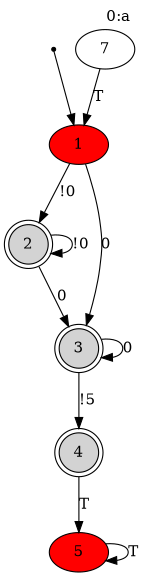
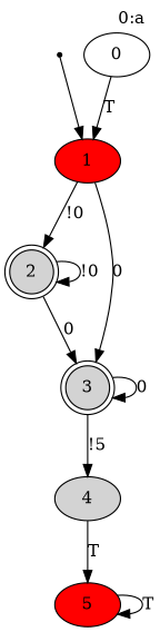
  digraph {
    label="0:a\n"
    labeljust=r
    labelloc=t
    node [fillcolor=lightgrey style=filled]
    init [shape=point fillcolor="" style=""]
    1 [fillcolor=red]
    2 [shape=doublecircle]
    3 [shape=doublecircle]
-   0 [label=7 fillcolor="" style=""]
-   4 [shape=doublecircle]
+   0 [fillcolor="" style=""]
+   4 [shape=ellipse]
    5 [fillcolor=red]
    init -> 1
    1 -> 2 [label="!0"]
    1 -> 3 [label=0]
    2 -> 2 [label="!0"]
    2 -> 3 [label=0]
    3 -> 3 [label=0]
    3 -> 4 [label="!5"]
    0 -> 1 [label=T]
    4 -> 5 [label=T]
    5 -> 5 [label=T]
  }
